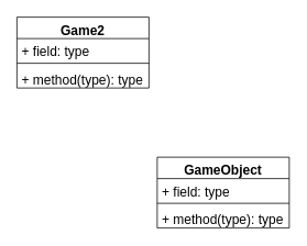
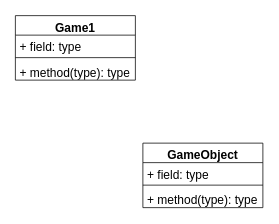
  <mxCell id="0" />
  <mxCell id="1" parent="0" />
  <mxCell id="2" value="GameObject" style="swimlane;fontStyle=1;align=center;verticalAlign=top;childLayout=stackLayout;horizontal=1;startSize=26;horizontalStack=0;resizeParent=1;resizeParentMax=0;resizeLast=0;collapsible=1;marginBottom=0;whiteSpace=wrap;html=1;fontSize=16;" vertex="1" parent="1"><mxGeometry x="190" y="190" width="160" height="86" as="geometry" /></mxCell>
  <mxCell id="3" value="+ field: type" style="text;strokeColor=none;fillColor=none;align=left;verticalAlign=top;spacingLeft=4;spacingRight=4;overflow=hidden;rotatable=0;points=[[0,0.5],[1,0.5]];portConstraint=eastwest;whiteSpace=wrap;html=1;fontSize=16;" vertex="1" parent="2"><mxGeometry y="26" width="160" height="26" as="geometry" /></mxCell>
  <mxCell id="4" value="" style="line;strokeWidth=1;fillColor=none;align=left;verticalAlign=middle;spacingTop=-1;spacingLeft=3;spacingRight=3;rotatable=0;labelPosition=right;points=[];portConstraint=eastwest;strokeColor=inherit;fontSize=16;" vertex="1" parent="2"><mxGeometry y="52" width="160" height="8" as="geometry" /></mxCell>
  <mxCell id="5" value="+ method(type): type" style="text;strokeColor=none;fillColor=none;align=left;verticalAlign=top;spacingLeft=4;spacingRight=4;overflow=hidden;rotatable=0;points=[[0,0.5],[1,0.5]];portConstraint=eastwest;whiteSpace=wrap;html=1;fontSize=16;" vertex="1" parent="2"><mxGeometry y="60" width="160" height="26" as="geometry" /></mxCell>
- <mxCell id="6" value="Game2" style="swimlane;fontStyle=1;align=center;verticalAlign=top;childLayout=stackLayout;horizontal=1;startSize=26;horizontalStack=0;resizeParent=1;resizeParentMax=0;resizeLast=0;collapsible=1;marginBottom=0;whiteSpace=wrap;html=1;fontSize=16;" vertex="1" parent="1"><mxGeometry x="20" y="20" width="160" height="86" as="geometry" /></mxCell>
+ <mxCell id="6" value="Game1" style="swimlane;fontStyle=1;align=center;verticalAlign=top;childLayout=stackLayout;horizontal=1;startSize=26;horizontalStack=0;resizeParent=1;resizeParentMax=0;resizeLast=0;collapsible=1;marginBottom=0;whiteSpace=wrap;html=1;fontSize=16;" vertex="1" parent="1"><mxGeometry x="20" y="20" width="160" height="86" as="geometry" /></mxCell>
  <mxCell id="7" value="+ field: type" style="text;strokeColor=none;fillColor=none;align=left;verticalAlign=top;spacingLeft=4;spacingRight=4;overflow=hidden;rotatable=0;points=[[0,0.5],[1,0.5]];portConstraint=eastwest;whiteSpace=wrap;html=1;fontSize=16;" vertex="1" parent="6"><mxGeometry y="26" width="160" height="26" as="geometry" /></mxCell>
  <mxCell id="8" value="" style="line;strokeWidth=1;fillColor=none;align=left;verticalAlign=middle;spacingTop=-1;spacingLeft=3;spacingRight=3;rotatable=0;labelPosition=right;points=[];portConstraint=eastwest;strokeColor=inherit;fontSize=16;" vertex="1" parent="6"><mxGeometry y="52" width="160" height="8" as="geometry" /></mxCell>
  <mxCell id="9" value="+ method(type): type" style="text;strokeColor=none;fillColor=none;align=left;verticalAlign=top;spacingLeft=4;spacingRight=4;overflow=hidden;rotatable=0;points=[[0,0.5],[1,0.5]];portConstraint=eastwest;whiteSpace=wrap;html=1;fontSize=16;" vertex="1" parent="6"><mxGeometry y="60" width="160" height="26" as="geometry" /></mxCell>
